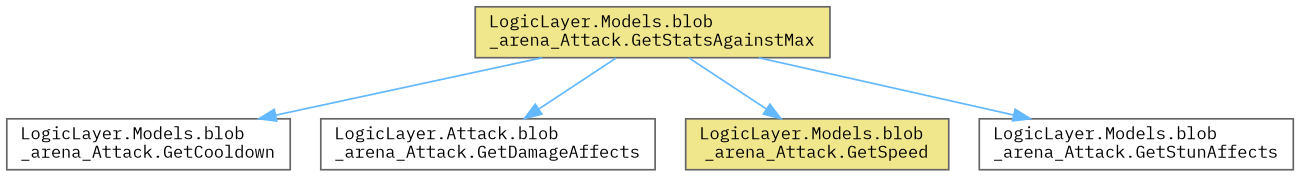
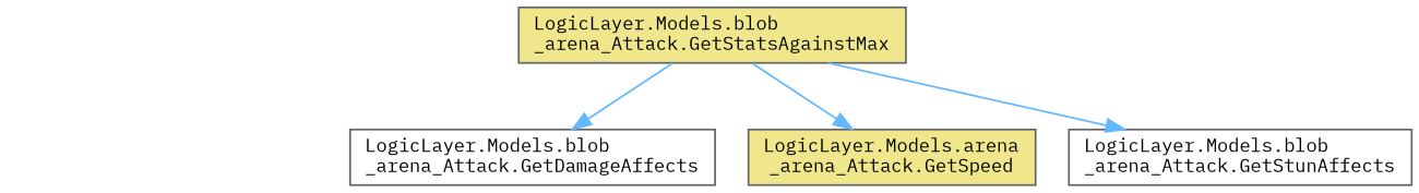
  digraph {
    fontname="IBM Plex Mono"
    rankdir=TB
    node [color=grey40 fillcolor=white fontname="IBM Plex Mono" fontsize=10 shape=box style=filled]
    edge [color=steelblue1 fontname="IBM Plex Mono" fontsize=10 labelfontname=Helvetica labelfontsize=10 style=solid]
    n1 [color=gray40 fillcolor=khaki fontcolor=black height=0.2 label="LogicLayer.Models.blob\l_arena_Attack.GetStatsAgainstMax" width=0.4]
-   n2 [height=0.2 label="LogicLayer.Models.blob\l_arena_Attack.GetCooldown" width=0.4]
-   n3 [height=0.2 label="LogicLayer.Attack.blob\l_arena_Attack.GetDamageAffects" width=0.4]
-   n4 [fillcolor=khaki height=0.2 label="LogicLayer.Models.blob\l_arena_Attack.GetSpeed" width=0.4]
+   n3 [height=0.2 label="LogicLayer.Models.blob\l_arena_Attack.GetDamageAffects" width=0.4]
+   n4 [fillcolor=khaki height=0.2 label="LogicLayer.Models.arena\l_arena_Attack.GetSpeed" width=0.4]
    n5 [height=0.2 label="LogicLayer.Models.blob\l_arena_Attack.GetStunAffects" width=0.4]
-   n1 -> n2
    n1 -> n3
    n1 -> n4
    n1 -> n5
  }
